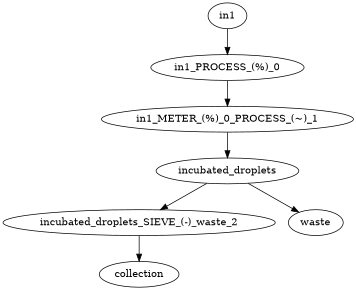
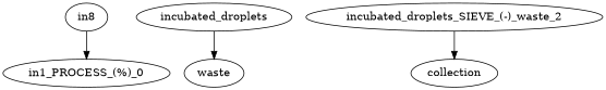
  strict digraph {
    n1 [label="in1_PROCESS_(%)_0"]
-   in1
-   "in1_METER_(%)_0_PROCESS_(~)_1"
+   in1 [label=in8]
    incubated_droplets
    "incubated_droplets_SIEVE_(-)_waste_2"
    waste
    collection
-   n1 -> "in1_METER_(%)_0_PROCESS_(~)_1"
    in1 -> n1
-   "in1_METER_(%)_0_PROCESS_(~)_1" -> incubated_droplets
-   incubated_droplets -> "incubated_droplets_SIEVE_(-)_waste_2"
    incubated_droplets -> waste
    "incubated_droplets_SIEVE_(-)_waste_2" -> collection
  }
